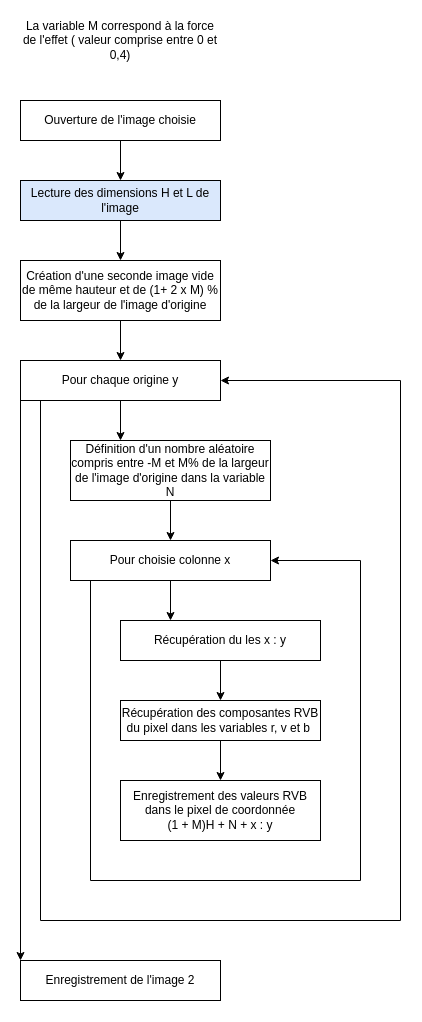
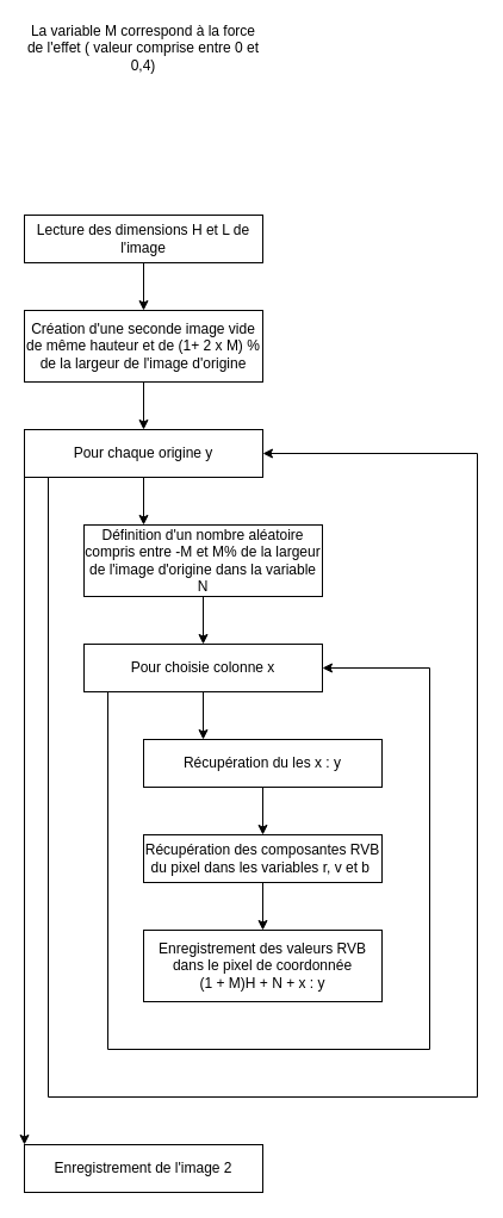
  <mxCell id="0" />
  <mxCell id="1" parent="0" />
- <mxCell id="2" value="Ouverture de l'image choisie" style="rounded=0;whiteSpace=wrap;html=1;" parent="1" vertex="1"><mxGeometry x="20" y="100" width="200" height="40" as="geometry" /></mxCell>
- <mxCell id="3" value="Lecture des dimensions H et L de l'image" style="rounded=0;whiteSpace=wrap;html=1;fillColor=#dae8fc;" parent="1" vertex="1"><mxGeometry x="20" y="180" width="200" height="40" as="geometry" /></mxCell>
- <mxCell id="4" value="" style="endArrow=classic;html=1;rounded=0;entryX=0.5;entryY=0;entryDx=0;entryDy=0;exitX=0.5;exitY=1;exitDx=0;exitDy=0;" parent="1" source="2" target="3" edge="1"><mxGeometry width="50" height="50" relative="1" as="geometry"><mxPoint x="119.5" y="150" as="sourcePoint" /><mxPoint x="119.5" y="180" as="targetPoint" /></mxGeometry></mxCell>
+ <mxCell id="3" value="Lecture des dimensions H et L de l'image" style="rounded=0;whiteSpace=wrap;html=1;" parent="1" vertex="1"><mxGeometry x="20" y="180" width="200" height="40" as="geometry" /></mxCell>
  <mxCell id="5" value="Création d'une seconde image vide de même hauteur et de (1+ 2 x M) % de la largeur de l'image d'origine" style="rounded=0;whiteSpace=wrap;html=1;" parent="1" vertex="1"><mxGeometry x="20" y="260" width="200" height="60" as="geometry" /></mxCell>
  <mxCell id="6" value="" style="endArrow=classic;html=1;rounded=0;exitX=0.5;exitY=1;exitDx=0;exitDy=0;entryX=0.5;entryY=0;entryDx=0;entryDy=0;" parent="1" source="3" target="5" edge="1"><mxGeometry width="50" height="50" relative="1" as="geometry"><mxPoint x="370" y="350" as="sourcePoint" /><mxPoint x="420" y="300" as="targetPoint" /></mxGeometry></mxCell>
  <mxCell id="7" value="Pour chaque origine y" style="rounded=0;whiteSpace=wrap;html=1;" parent="1" vertex="1"><mxGeometry x="20" y="360" width="200" height="40" as="geometry" /></mxCell>
  <mxCell id="8" value="" style="endArrow=classic;html=1;rounded=0;exitX=0.5;exitY=1;exitDx=0;exitDy=0;entryX=0.5;entryY=0;entryDx=0;entryDy=0;" parent="1" source="5" target="7" edge="1"><mxGeometry width="50" height="50" relative="1" as="geometry"><mxPoint x="370" y="350" as="sourcePoint" /><mxPoint x="420" y="300" as="targetPoint" /></mxGeometry></mxCell>
  <mxCell id="9" value="Définition d'un nombre aléatoire compris entre -M et M% de la largeur de l'image d'origine dans la variable N" style="rounded=0;whiteSpace=wrap;html=1;" parent="1" vertex="1"><mxGeometry x="70" y="440" width="200" height="60" as="geometry" /></mxCell>
  <mxCell id="10" value="" style="endArrow=classic;html=1;rounded=0;exitX=0.5;exitY=1;exitDx=0;exitDy=0;entryX=0.25;entryY=0;entryDx=0;entryDy=0;" parent="1" source="7" target="9" edge="1"><mxGeometry width="50" height="50" relative="1" as="geometry"><mxPoint x="370" y="350" as="sourcePoint" /><mxPoint x="420" y="300" as="targetPoint" /></mxGeometry></mxCell>
  <mxCell id="11" value="Pour choisie colonne x" style="rounded=0;whiteSpace=wrap;html=1;" parent="1" vertex="1"><mxGeometry x="70" y="540" width="200" height="40" as="geometry" /></mxCell>
  <mxCell id="12" value="" style="endArrow=classic;html=1;rounded=0;exitX=0.5;exitY=1;exitDx=0;exitDy=0;entryX=0.5;entryY=0;entryDx=0;entryDy=0;" parent="1" source="9" target="11" edge="1"><mxGeometry width="50" height="50" relative="1" as="geometry"><mxPoint x="370" y="450" as="sourcePoint" /><mxPoint x="420" y="400" as="targetPoint" /></mxGeometry></mxCell>
  <mxCell id="13" style="edgeStyle=orthogonalEdgeStyle;rounded=0;orthogonalLoop=1;jettySize=auto;html=1;exitX=0.5;exitY=1;exitDx=0;exitDy=0;entryX=0.5;entryY=0;entryDx=0;entryDy=0;" parent="1" source="14" target="18" edge="1"><mxGeometry relative="1" as="geometry" /></mxCell>
  <mxCell id="14" value="Récupération des composantes RVB du pixel dans les variables r, v et b&amp;nbsp;" style="rounded=0;whiteSpace=wrap;html=1;" parent="1" vertex="1"><mxGeometry x="120" y="700" width="200" height="40" as="geometry" /></mxCell>
  <mxCell id="15" value="Récupération du les x : y" style="rounded=0;whiteSpace=wrap;html=1;" parent="1" vertex="1"><mxGeometry x="120" y="620" width="200" height="40" as="geometry" /></mxCell>
  <mxCell id="16" value="" style="endArrow=classic;html=1;rounded=0;exitX=0.5;exitY=1;exitDx=0;exitDy=0;entryX=0.25;entryY=0;entryDx=0;entryDy=0;" parent="1" source="11" target="15" edge="1"><mxGeometry width="50" height="50" relative="1" as="geometry"><mxPoint x="370" y="490" as="sourcePoint" /><mxPoint x="420" y="440" as="targetPoint" /></mxGeometry></mxCell>
  <mxCell id="17" value="" style="endArrow=classic;html=1;rounded=0;exitX=0.5;exitY=1;exitDx=0;exitDy=0;entryX=0.5;entryY=0;entryDx=0;entryDy=0;" parent="1" source="15" target="14" edge="1"><mxGeometry width="50" height="50" relative="1" as="geometry"><mxPoint x="370" y="490" as="sourcePoint" /><mxPoint x="420" y="440" as="targetPoint" /></mxGeometry></mxCell>
  <mxCell id="18" value="Enregistrement des valeurs RVB dans le pixel de coordonnée&lt;br&gt;&amp;nbsp;(1 + M)H + N + x : y&amp;nbsp;" style="rounded=0;whiteSpace=wrap;html=1;" parent="1" vertex="1"><mxGeometry x="120" y="780" width="200" height="60" as="geometry" /></mxCell>
  <mxCell id="19" value="" style="endArrow=classic;html=1;rounded=0;entryX=1;entryY=0.5;entryDx=0;entryDy=0;" parent="1" target="11" edge="1"><mxGeometry width="50" height="50" relative="1" as="geometry"><mxPoint x="90" y="580" as="sourcePoint" /><mxPoint x="420" y="640" as="targetPoint" /><Array as="points"><mxPoint x="90" y="880" /><mxPoint x="360" y="880" /><mxPoint x="360" y="560" /></Array></mxGeometry></mxCell>
  <mxCell id="20" value="" style="endArrow=classic;html=1;rounded=0;exitX=0.1;exitY=1;exitDx=0;exitDy=0;exitPerimeter=0;entryX=1;entryY=0.5;entryDx=0;entryDy=0;" parent="1" source="7" target="7" edge="1"><mxGeometry width="50" height="50" relative="1" as="geometry"><mxPoint x="-50" y="510" as="sourcePoint" /><mxPoint x="490" y="930" as="targetPoint" /><Array as="points"><mxPoint x="40" y="920" /><mxPoint x="400" y="920" /><mxPoint x="400" y="380" /></Array></mxGeometry></mxCell>
  <mxCell id="21" value="" style="endArrow=classic;html=1;rounded=0;exitX=0;exitY=1;exitDx=0;exitDy=0;entryX=0;entryY=0;entryDx=0;entryDy=0;" parent="1" source="7" target="22" edge="1"><mxGeometry width="50" height="50" relative="1" as="geometry"><mxPoint x="370" y="700" as="sourcePoint" /><mxPoint x="20" y="960" as="targetPoint" /><Array as="points"><mxPoint x="20" y="960" /></Array></mxGeometry></mxCell>
  <mxCell id="22" value="Enregistrement de l'image 2" style="rounded=0;whiteSpace=wrap;html=1;" parent="1" vertex="1"><mxGeometry x="20" y="960" width="200" height="40" as="geometry" /></mxCell>
  <mxCell id="23" value="La variable M correspond à la force de l'effet ( valeur comprise entre 0 et 0,4)" style="text;html=1;align=center;verticalAlign=middle;whiteSpace=wrap;rounded=0;" vertex="1" parent="1"><mxGeometry x="20" width="200" height="40" as="geometry" y="20" /></mxCell>
